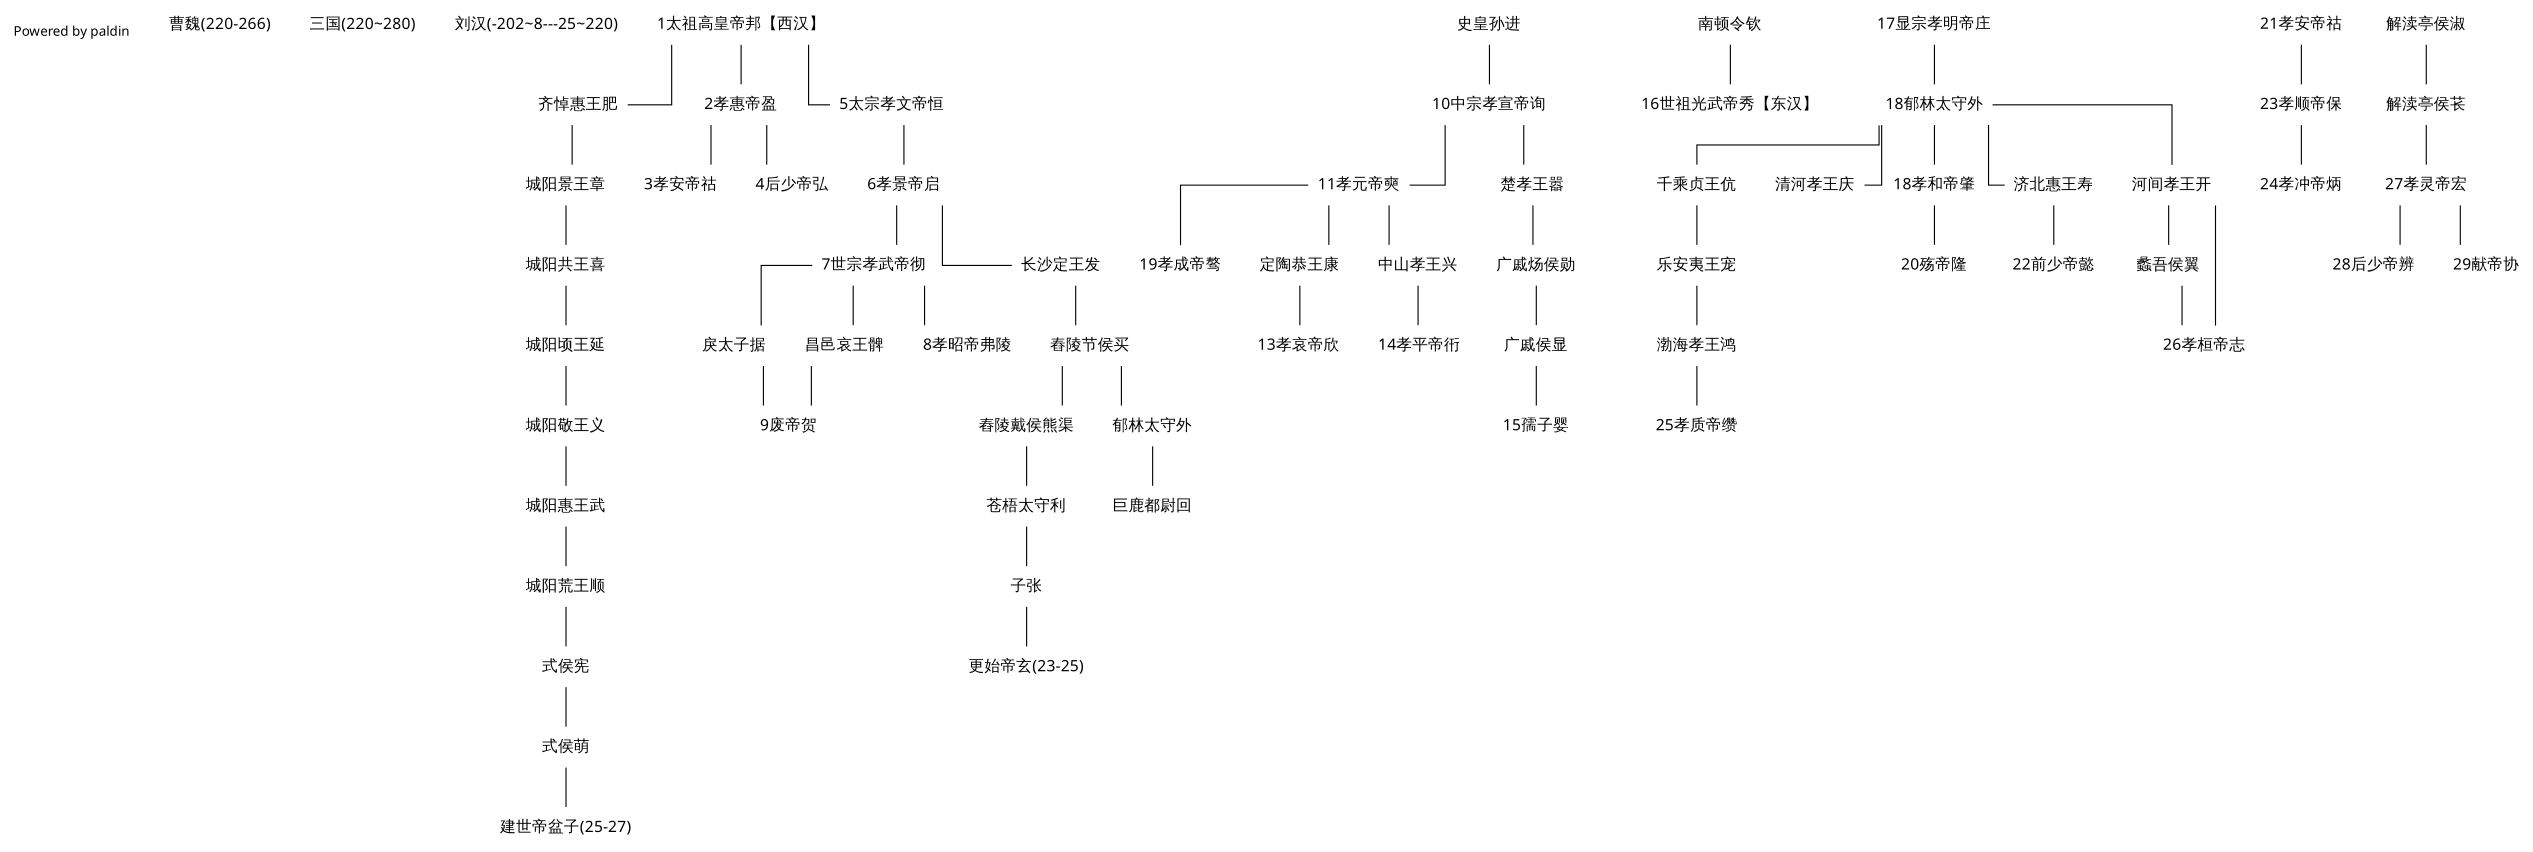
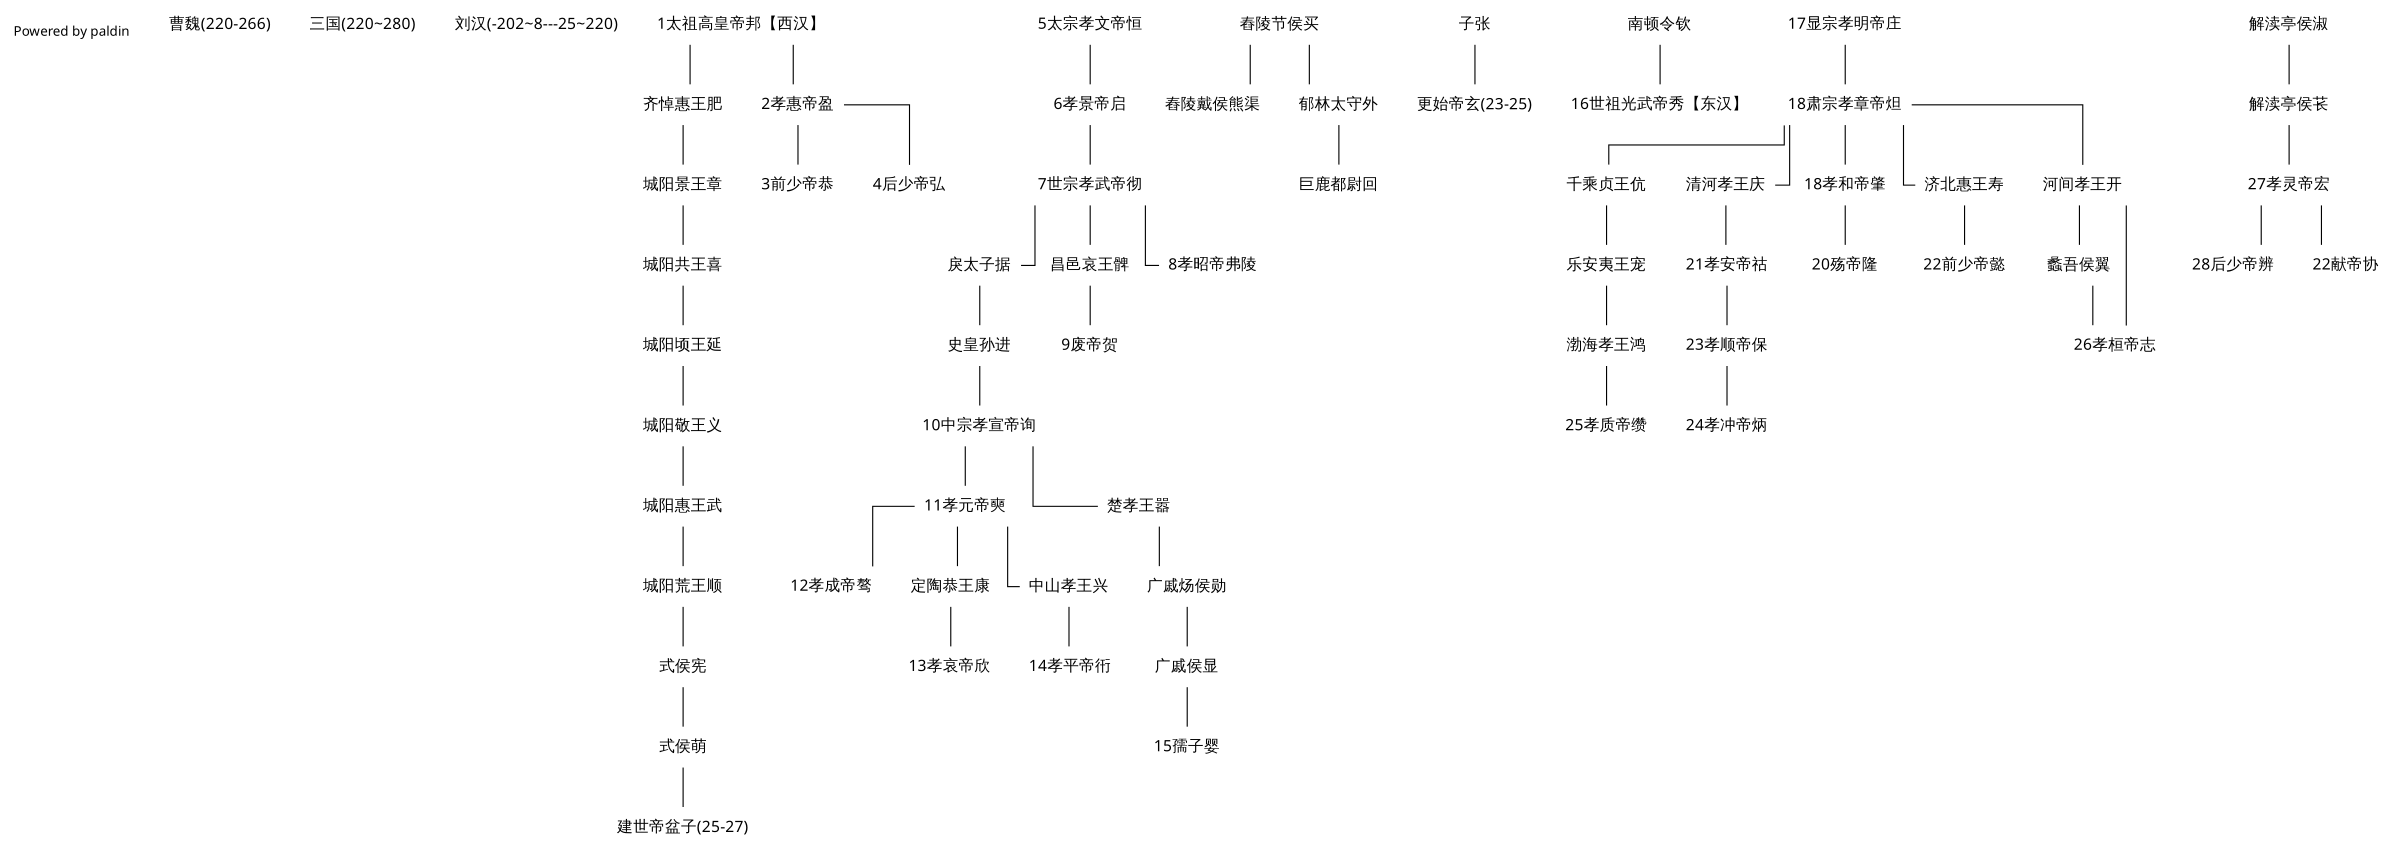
  digraph {
    fontname=SimHei
    rankdir=TB
    splines=ortho
    node [fontname=SimHei shape=plaintext]
    edge [dir=none]
    n1 [fontsize=12 label="\nPowered by paldin"]
    "曹魏(220-266)"
    "三国(220~280)"
    "刘汉(-202~8---25~220)"
    n5 [label="1太祖高皇帝邦【西汉】"]
    n6 [label="齐悼惠王肥"]
    n7 [label="2孝惠帝盈"]
    n8 [label="5太宗孝文帝恒"]
    n9 [label="城阳景王章"]
-   n10 [label="3孝安帝祜"]
+   n10 [label="3前少帝恭"]
    n11 [label="4后少帝弘"]
    n12 [label="6孝景帝启"]
    n13 [label="城阳共王喜"]
    n14 [label="7世宗孝武帝彻"]
-   n15 [label="长沙定王发"]
    n16 [label="城阳顷王延"]
    n17 [label="戾太子据"]
    n18 [label="昌邑哀王髀"]
    n19 [label="8孝昭帝弗陵"]
    n20 [label="舂陵节侯买"]
    n21 [label="城阳敬王义"]
    n22 [label="史皇孙进"]
    n23 [label="9废帝贺"]
    n24 [label="舂陵戴侯熊渠"]
    n25 [label="郁林太守外"]
    n26 [label="城阳惠王武"]
    n27 [label="10中宗孝宣帝询"]
-   n28 [label="苍梧太守利"]
    n29 [label="巨鹿都尉回"]
    n30 [label="城阳荒王顺"]
    n31 [label="11孝元帝奭"]
    n32 [label="楚孝王嚣"]
    n33 [label="子张"]
    n34 [label="式侯宪"]
-   n35 [label="19孝成帝骜"]
+   n35 [label="12孝成帝骜"]
    n36 [label="定陶恭王康"]
    n37 [label="中山孝王兴"]
    n38 [label="广戚炀侯勋"]
    n39 [label="更始帝玄(23-25)"]
    n40 [label="南顿令钦"]
    n41 [label="16世祖光武帝秀【东汉】"]
    n42 [label="式侯萌"]
    n43 [label="13孝哀帝欣"]
    n44 [label="14孝平帝衎"]
    n45 [label="广戚侯显"]
    n46 [label="建世帝盆子(25-27)"]
    n47 [label="15孺子婴"]
    n48 [label="17显宗孝明帝庄"]
-   n49 [label="18郁林太守外"]
+   n49 [label="18肃宗孝章帝炟"]
    n50 [label="千乘贞王伉"]
    n51 [label="清河孝王庆"]
    n52 [label="18孝和帝肇"]
    n53 [label="济北惠王寿"]
    n54 [label="河间孝王开"]
    n55 [label="乐安夷王宠"]
    n56 [label="21孝安帝祜"]
    n57 [label="20殇帝隆"]
    n58 [label="22前少帝懿"]
    n59 [label="蠡吾侯翼"]
    n60 [label="26孝桓帝志"]
    n61 [label="渤海孝王鸿"]
    n62 [label="23孝顺帝保"]
    n63 [label="解渎亭侯淑"]
    n64 [label="解渎亭侯苌"]
    n65 [label="25孝质帝缵"]
    n66 [label="24孝冲帝炳"]
    n67 [label="27孝灵帝宏"]
    n68 [label="28后少帝辨"]
-   n69 [label="29献帝协"]
+   n69 [label="22献帝协"]
    n5 -> n6
    n5 -> n7
-   n5 -> n8
    n6 -> n9
    n7 -> n10
    n7 -> n11
    n8 -> n12
    n9 -> n13
    n12 -> n14
-   n12 -> n15
    n13 -> n16
    n14 -> n17
    n14 -> n18
    n14 -> n19
-   n15 -> n20
    n16 -> n21
-   n17 -> n23
+   n17 -> n22
    n18 -> n23
    n20 -> n24
    n20 -> n25
    n21 -> n26
    n22 -> n27
-   n24 -> n28
    n25 -> n29
    n26 -> n30
    n27 -> n31
    n27 -> n32
-   n28 -> n33
    n30 -> n34
    n31 -> n35
    n31 -> n36
    n31 -> n37
    n32 -> n38
    n33 -> n39
    n34 -> n42
    n36 -> n43
    n37 -> n44
    n38 -> n45
    n40 -> n41
    n42 -> n46
    n45 -> n47
    n48 -> n49
    n49 -> n50
    n49 -> n51
    n49 -> n52
    n49 -> n53
    n49 -> n54
    n50 -> n55
+   n51 -> n56
    n52 -> n57
    n53 -> n58
    n54 -> n59
    n54 -> n60
    n55 -> n61
    n56 -> n62
    n59 -> n60
    n61 -> n65
    n62 -> n66
    n63 -> n64
    n64 -> n67
    n67 -> n68
    n67 -> n69
  }
